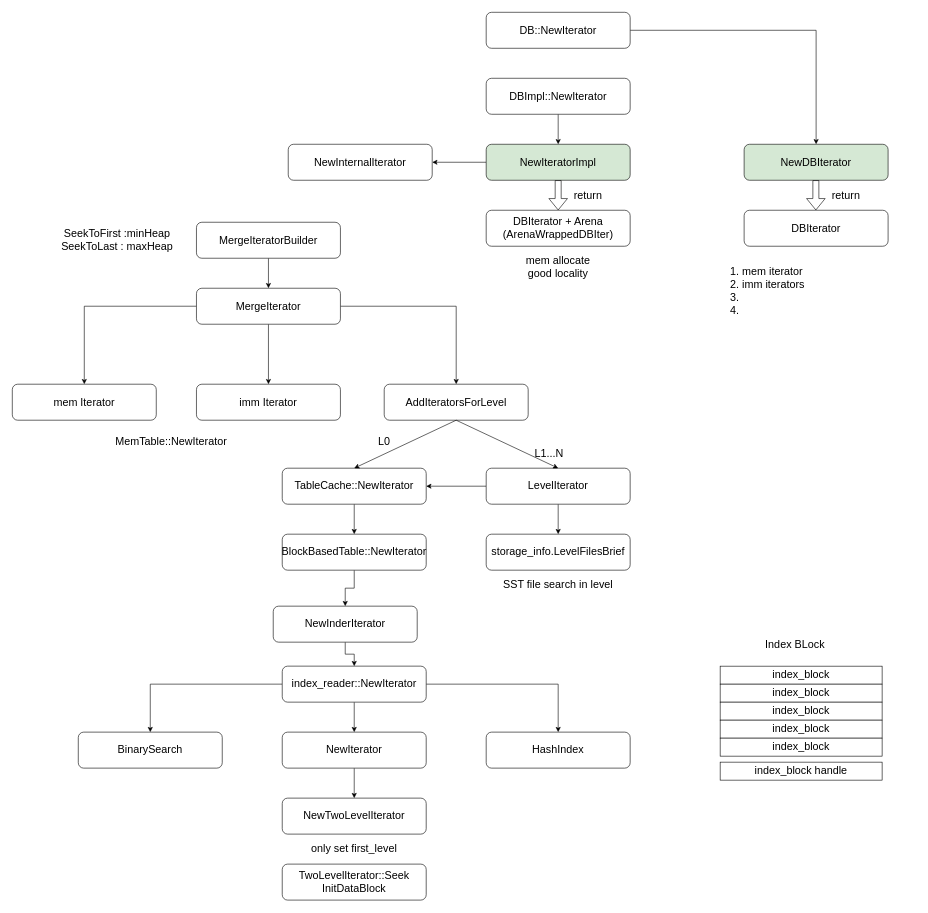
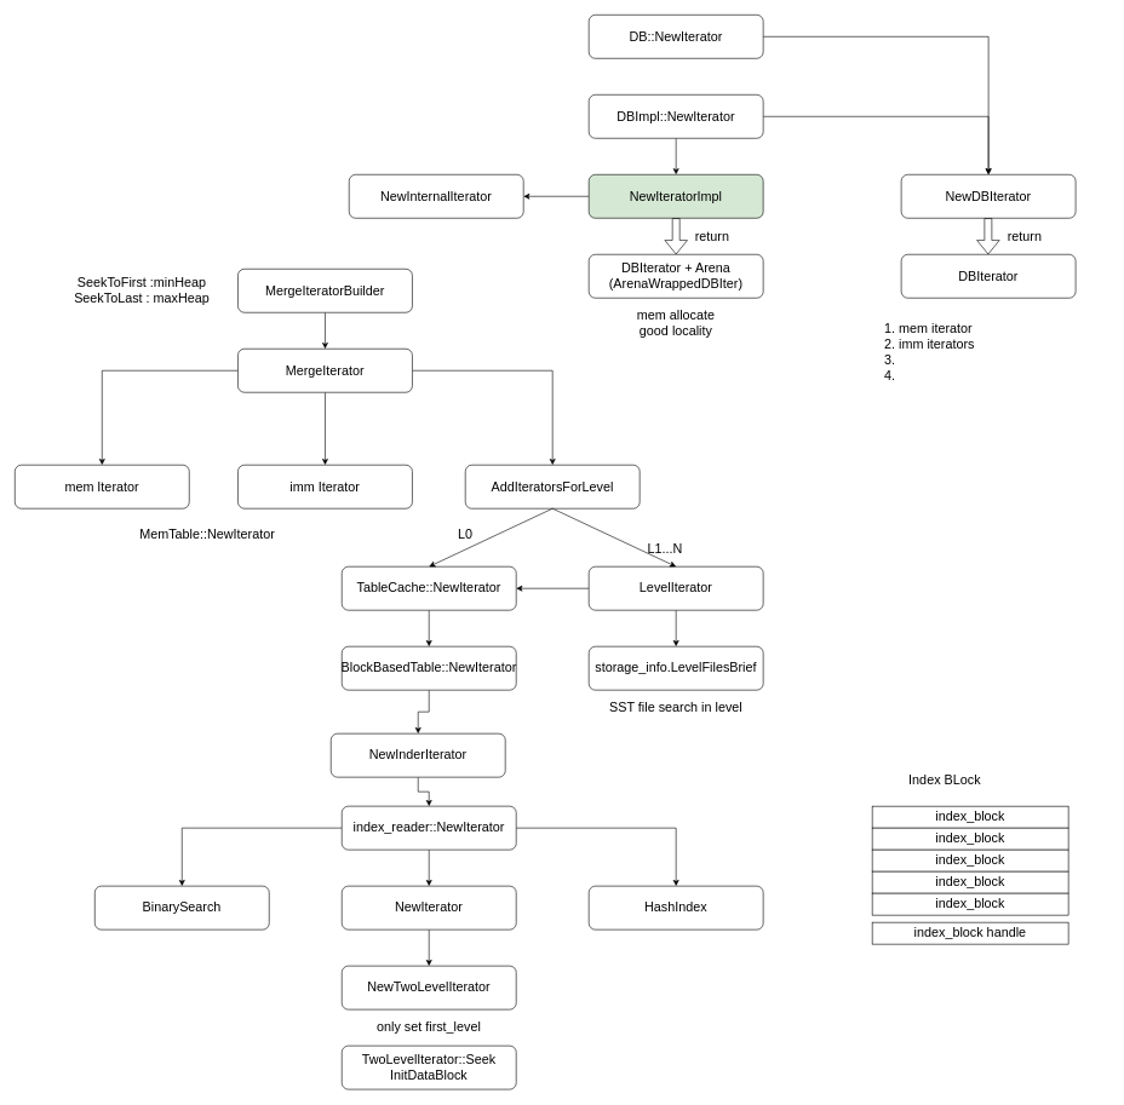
  <mxCell id="0" />
  <mxCell id="1" parent="0" />
  <mxCell id="2" style="edgeStyle=orthogonalEdgeStyle;rounded=0;orthogonalLoop=1;jettySize=auto;html=1;fontSize=18;" edge="1" parent="1" source="3" target="7"><mxGeometry relative="1" as="geometry" /></mxCell>
  <mxCell id="3" value="&lt;font style=&quot;font-size: 18px;&quot;&gt;DB::NewIterator&lt;/font&gt;" style="rounded=1;whiteSpace=wrap;html=1;" vertex="1" parent="1"><mxGeometry x="810" y="20" width="240" height="60" as="geometry" /></mxCell>
+ <mxCell id="4" style="edgeStyle=orthogonalEdgeStyle;rounded=0;orthogonalLoop=1;jettySize=auto;html=1;entryX=0.5;entryY=0;entryDx=0;entryDy=0;fontSize=18;" edge="1" parent="1" source="6" target="7"><mxGeometry relative="1" as="geometry" /></mxCell>
  <mxCell id="5" style="edgeStyle=orthogonalEdgeStyle;rounded=0;orthogonalLoop=1;jettySize=auto;html=1;fontSize=18;" edge="1" parent="1" source="6" target="10"><mxGeometry relative="1" as="geometry" /></mxCell>
  <mxCell id="6" value="&lt;font style=&quot;font-size: 18px;&quot;&gt;DBImpl::NewIterator&lt;/font&gt;" style="rounded=1;whiteSpace=wrap;html=1;" vertex="1" parent="1"><mxGeometry x="810" y="130" width="240" height="60" as="geometry" /></mxCell>
- <mxCell id="7" value="&lt;font style=&quot;font-size: 18px;&quot;&gt;NewDBIterator&lt;/font&gt;" style="rounded=1;whiteSpace=wrap;html=1;fillColor=#d5e8d4;" vertex="1" parent="1"><mxGeometry x="1240" y="240" width="240" height="60" as="geometry" /></mxCell>
+ <mxCell id="7" value="&lt;font style=&quot;font-size: 18px;&quot;&gt;NewDBIterator&lt;/font&gt;" style="rounded=1;whiteSpace=wrap;html=1;" vertex="1" parent="1"><mxGeometry x="1240" y="240" width="240" height="60" as="geometry" /></mxCell>
  <mxCell id="8" value="&lt;font style=&quot;font-size: 18px;&quot;&gt;DBIterator&lt;/font&gt;" style="rounded=1;whiteSpace=wrap;html=1;" vertex="1" parent="1"><mxGeometry x="1240" y="350" width="240" height="60" as="geometry" /></mxCell>
  <mxCell id="9" style="edgeStyle=orthogonalEdgeStyle;rounded=0;orthogonalLoop=1;jettySize=auto;html=1;entryX=1;entryY=0.5;entryDx=0;entryDy=0;fontSize=18;" edge="1" parent="1" source="10" target="17"><mxGeometry relative="1" as="geometry" /></mxCell>
  <mxCell id="10" value="&lt;font style=&quot;font-size: 18px;&quot;&gt;NewIteratorImpl&lt;/font&gt;" style="rounded=1;whiteSpace=wrap;html=1;fillColor=#d5e8d4;" vertex="1" parent="1"><mxGeometry x="810" y="240" width="240" height="60" as="geometry" /></mxCell>
  <mxCell id="11" value="&lt;font style=&quot;font-size: 18px;&quot;&gt;DBIterator + Arena&lt;br&gt;(ArenaWrappedDBIter)&lt;br&gt;&lt;/font&gt;" style="rounded=1;whiteSpace=wrap;html=1;" vertex="1" parent="1"><mxGeometry x="810" y="350" width="240" height="60" as="geometry" /></mxCell>
  <mxCell id="12" value="&lt;ol&gt;&lt;li&gt;mem iterator&lt;/li&gt;&lt;li&gt;imm iterators&lt;/li&gt;&lt;li&gt;&lt;br&gt;&lt;/li&gt;&lt;li&gt;&lt;br&gt;&lt;/li&gt;&lt;/ol&gt;" style="text;strokeColor=none;fillColor=none;html=1;whiteSpace=wrap;verticalAlign=middle;overflow=hidden;fontSize=18;" vertex="1" parent="1"><mxGeometry x="1195" y="420" width="330" height="130" as="geometry" /></mxCell>
  <mxCell id="13" value="" style="shape=flexArrow;endArrow=classic;html=1;rounded=0;fontSize=18;exitX=0.5;exitY=1;exitDx=0;exitDy=0;entryX=0.5;entryY=0;entryDx=0;entryDy=0;" edge="1" parent="1" source="10" target="11"><mxGeometry width="50" height="50" relative="1" as="geometry"><mxPoint x="1050" y="340" as="sourcePoint" /><mxPoint x="1100" y="290" as="targetPoint" /></mxGeometry></mxCell>
  <mxCell id="14" value="" style="shape=flexArrow;endArrow=classic;html=1;rounded=0;fontSize=18;exitX=0.5;exitY=1;exitDx=0;exitDy=0;entryX=0.5;entryY=0;entryDx=0;entryDy=0;" edge="1" parent="1"><mxGeometry width="50" height="50" relative="1" as="geometry"><mxPoint x="1359.58" y="300" as="sourcePoint" /><mxPoint x="1359.58" y="350" as="targetPoint" /></mxGeometry></mxCell>
  <mxCell id="15" value="return" style="text;html=1;strokeColor=none;fillColor=none;align=center;verticalAlign=middle;whiteSpace=wrap;rounded=0;fontSize=18;" vertex="1" parent="1"><mxGeometry x="950" y="310" width="60" height="30" as="geometry" /></mxCell>
  <mxCell id="16" value="return" style="text;html=1;strokeColor=none;fillColor=none;align=center;verticalAlign=middle;whiteSpace=wrap;rounded=0;fontSize=18;" vertex="1" parent="1"><mxGeometry x="1380" y="310" width="60" height="30" as="geometry" /></mxCell>
  <mxCell id="17" value="&lt;font style=&quot;font-size: 18px;&quot;&gt;NewInternalIterator&lt;/font&gt;" style="rounded=1;whiteSpace=wrap;html=1;" vertex="1" parent="1"><mxGeometry x="480" y="240" width="240" height="60" as="geometry" /></mxCell>
  <mxCell id="18" value="mem allocate&lt;br&gt;good locality" style="text;html=1;strokeColor=none;fillColor=none;align=center;verticalAlign=middle;whiteSpace=wrap;rounded=0;fontSize=18;" vertex="1" parent="1"><mxGeometry x="800" y="410" width="260" height="70" as="geometry" /></mxCell>
  <mxCell id="19" style="edgeStyle=orthogonalEdgeStyle;rounded=0;orthogonalLoop=1;jettySize=auto;html=1;fontSize=18;" edge="1" parent="1" source="20" target="24"><mxGeometry relative="1" as="geometry" /></mxCell>
  <mxCell id="20" value="&lt;font style=&quot;font-size: 18px;&quot;&gt;MergeIteratorBuilder&lt;/font&gt;" style="rounded=1;whiteSpace=wrap;html=1;" vertex="1" parent="1"><mxGeometry x="327" y="370" width="240" height="60" as="geometry" /></mxCell>
  <mxCell id="21" style="edgeStyle=orthogonalEdgeStyle;rounded=0;orthogonalLoop=1;jettySize=auto;html=1;entryX=0.5;entryY=0;entryDx=0;entryDy=0;fontSize=18;" edge="1" parent="1" source="24" target="26"><mxGeometry relative="1" as="geometry" /></mxCell>
  <mxCell id="22" style="edgeStyle=orthogonalEdgeStyle;rounded=0;orthogonalLoop=1;jettySize=auto;html=1;entryX=0.5;entryY=0;entryDx=0;entryDy=0;fontSize=18;" edge="1" parent="1" source="24" target="27"><mxGeometry relative="1" as="geometry" /></mxCell>
  <mxCell id="23" style="edgeStyle=orthogonalEdgeStyle;rounded=0;orthogonalLoop=1;jettySize=auto;html=1;fontSize=18;" edge="1" parent="1" source="24" target="28"><mxGeometry relative="1" as="geometry" /></mxCell>
  <mxCell id="24" value="&lt;font style=&quot;font-size: 18px;&quot;&gt;MergeIterator&lt;/font&gt;" style="rounded=1;whiteSpace=wrap;html=1;" vertex="1" parent="1"><mxGeometry x="327" y="480" width="240" height="60" as="geometry" /></mxCell>
  <mxCell id="25" value="SeekToFirst :minHeap&lt;br&gt;SeekToLast : maxHeap" style="text;html=1;strokeColor=none;fillColor=none;align=center;verticalAlign=middle;whiteSpace=wrap;rounded=0;fontSize=18;" vertex="1" parent="1"><mxGeometry x="90" y="338.75" width="210" height="122.5" as="geometry" /></mxCell>
  <mxCell id="26" value="&lt;font style=&quot;font-size: 18px;&quot;&gt;mem Iterator&lt;/font&gt;" style="rounded=1;whiteSpace=wrap;html=1;" vertex="1" parent="1"><mxGeometry x="20" y="640" width="240" height="60" as="geometry" /></mxCell>
  <mxCell id="27" value="&lt;font style=&quot;font-size: 18px;&quot;&gt;imm Iterator&lt;/font&gt;" style="rounded=1;whiteSpace=wrap;html=1;" vertex="1" parent="1"><mxGeometry x="327" y="640" width="240" height="60" as="geometry" /></mxCell>
  <mxCell id="28" value="&lt;font style=&quot;font-size: 18px;&quot;&gt;AddIteratorsForLevel&lt;/font&gt;" style="rounded=1;whiteSpace=wrap;html=1;" vertex="1" parent="1"><mxGeometry x="640" y="640" width="240" height="60" as="geometry" /></mxCell>
  <mxCell id="29" style="edgeStyle=orthogonalEdgeStyle;rounded=0;orthogonalLoop=1;jettySize=auto;html=1;fontSize=18;" edge="1" parent="1" source="30" target="36"><mxGeometry relative="1" as="geometry" /></mxCell>
  <mxCell id="30" value="&lt;span style=&quot;font-size: 18px;&quot;&gt;TableCache::NewIterator&lt;/span&gt;" style="rounded=1;whiteSpace=wrap;html=1;" vertex="1" parent="1"><mxGeometry x="470" y="780" width="240" height="60" as="geometry" /></mxCell>
  <mxCell id="31" style="edgeStyle=orthogonalEdgeStyle;rounded=0;orthogonalLoop=1;jettySize=auto;html=1;fontSize=18;" edge="1" parent="1" source="33" target="30"><mxGeometry relative="1" as="geometry" /></mxCell>
  <mxCell id="32" style="edgeStyle=orthogonalEdgeStyle;rounded=0;orthogonalLoop=1;jettySize=auto;html=1;fontSize=18;" edge="1" parent="1" source="33" target="61"><mxGeometry relative="1" as="geometry" /></mxCell>
  <mxCell id="33" value="&lt;span style=&quot;font-size: 18px;&quot;&gt;LevelIterator&lt;/span&gt;" style="rounded=1;whiteSpace=wrap;html=1;" vertex="1" parent="1"><mxGeometry x="810" y="780" width="240" height="60" as="geometry" /></mxCell>
  <mxCell id="34" value="MemTable::NewIterator" style="text;html=1;strokeColor=none;fillColor=none;align=center;verticalAlign=middle;whiteSpace=wrap;rounded=0;fontSize=18;" vertex="1" parent="1"><mxGeometry x="150" y="720" width="270" height="30" as="geometry" /></mxCell>
  <mxCell id="35" style="edgeStyle=orthogonalEdgeStyle;rounded=0;orthogonalLoop=1;jettySize=auto;html=1;fontSize=18;" edge="1" parent="1" source="36" target="42"><mxGeometry relative="1" as="geometry" /></mxCell>
  <mxCell id="36" value="&lt;span style=&quot;font-size: 18px;&quot;&gt;BlockBasedTable::NewIterator&lt;/span&gt;" style="rounded=1;whiteSpace=wrap;html=1;" vertex="1" parent="1"><mxGeometry x="470" y="890" width="240" height="60" as="geometry" /></mxCell>
  <mxCell id="37" value="" style="endArrow=classic;html=1;rounded=0;fontSize=18;exitX=0.5;exitY=1;exitDx=0;exitDy=0;entryX=0.5;entryY=0;entryDx=0;entryDy=0;" edge="1" parent="1" source="28" target="30"><mxGeometry width="50" height="50" relative="1" as="geometry"><mxPoint x="720" y="1040" as="sourcePoint" /><mxPoint x="770" y="990" as="targetPoint" /></mxGeometry></mxCell>
  <mxCell id="38" value="" style="endArrow=classic;html=1;rounded=0;fontSize=18;exitX=0.5;exitY=1;exitDx=0;exitDy=0;entryX=0.5;entryY=0;entryDx=0;entryDy=0;" edge="1" parent="1" source="28" target="33"><mxGeometry width="50" height="50" relative="1" as="geometry"><mxPoint x="720" y="1040" as="sourcePoint" /><mxPoint x="770" y="990" as="targetPoint" /></mxGeometry></mxCell>
  <mxCell id="39" value="L0" style="text;html=1;strokeColor=none;fillColor=none;align=center;verticalAlign=middle;whiteSpace=wrap;rounded=0;fontSize=18;" vertex="1" parent="1"><mxGeometry x="610" y="720" width="60" height="30" as="geometry" /></mxCell>
  <mxCell id="40" value="L1...N" style="text;html=1;strokeColor=none;fillColor=none;align=center;verticalAlign=middle;whiteSpace=wrap;rounded=0;fontSize=18;" vertex="1" parent="1"><mxGeometry x="885" y="740" width="60" height="30" as="geometry" /></mxCell>
  <mxCell id="41" style="edgeStyle=orthogonalEdgeStyle;rounded=0;orthogonalLoop=1;jettySize=auto;html=1;fontSize=18;" edge="1" parent="1" source="42" target="46"><mxGeometry relative="1" as="geometry" /></mxCell>
  <mxCell id="42" value="&lt;span style=&quot;font-size: 18px;&quot;&gt;NewInderIterator&lt;/span&gt;" style="rounded=1;whiteSpace=wrap;html=1;" vertex="1" parent="1"><mxGeometry x="455" y="1010" width="240" height="60" as="geometry" /></mxCell>
  <mxCell id="43" style="edgeStyle=orthogonalEdgeStyle;rounded=0;orthogonalLoop=1;jettySize=auto;html=1;fontSize=18;" edge="1" parent="1" source="46" target="48"><mxGeometry relative="1" as="geometry" /></mxCell>
  <mxCell id="44" style="edgeStyle=orthogonalEdgeStyle;rounded=0;orthogonalLoop=1;jettySize=auto;html=1;fontSize=18;" edge="1" parent="1" source="46" target="49"><mxGeometry relative="1" as="geometry" /></mxCell>
  <mxCell id="45" style="edgeStyle=orthogonalEdgeStyle;rounded=0;orthogonalLoop=1;jettySize=auto;html=1;entryX=0.5;entryY=0;entryDx=0;entryDy=0;fontSize=18;" edge="1" parent="1" source="46" target="50"><mxGeometry relative="1" as="geometry" /></mxCell>
  <mxCell id="46" value="&lt;span style=&quot;font-size: 18px;&quot;&gt;index_reader::NewIterator&lt;/span&gt;" style="rounded=1;whiteSpace=wrap;html=1;" vertex="1" parent="1"><mxGeometry x="470" y="1110" width="240" height="60" as="geometry" /></mxCell>
  <mxCell id="47" style="edgeStyle=orthogonalEdgeStyle;rounded=0;orthogonalLoop=1;jettySize=auto;html=1;fontSize=18;" edge="1" parent="1" source="48" target="58"><mxGeometry relative="1" as="geometry" /></mxCell>
  <mxCell id="48" value="&lt;span style=&quot;font-size: 18px;&quot;&gt;NewIterator&lt;/span&gt;" style="rounded=1;whiteSpace=wrap;html=1;" vertex="1" parent="1"><mxGeometry x="470" y="1220" width="240" height="60" as="geometry" /></mxCell>
  <mxCell id="49" value="&lt;span style=&quot;font-size: 18px;&quot;&gt;BinarySearch&lt;/span&gt;" style="rounded=1;whiteSpace=wrap;html=1;" vertex="1" parent="1"><mxGeometry x="130" y="1220" width="240" height="60" as="geometry" /></mxCell>
  <mxCell id="50" value="&lt;span style=&quot;font-size: 18px;&quot;&gt;HashIndex&lt;/span&gt;" style="rounded=1;whiteSpace=wrap;html=1;" vertex="1" parent="1"><mxGeometry x="810" y="1220" width="240" height="60" as="geometry" /></mxCell>
  <mxCell id="51" value="index_block" style="rounded=0;whiteSpace=wrap;html=1;fontSize=18;" vertex="1" parent="1"><mxGeometry x="1200" y="1110" width="270" height="30" as="geometry" /></mxCell>
  <mxCell id="52" value="index_block" style="rounded=0;whiteSpace=wrap;html=1;fontSize=18;" vertex="1" parent="1"><mxGeometry x="1200" y="1140" width="270" height="30" as="geometry" /></mxCell>
  <mxCell id="53" value="index_block" style="rounded=0;whiteSpace=wrap;html=1;fontSize=18;" vertex="1" parent="1"><mxGeometry x="1200" y="1170" width="270" height="30" as="geometry" /></mxCell>
  <mxCell id="54" value="index_block" style="rounded=0;whiteSpace=wrap;html=1;fontSize=18;" vertex="1" parent="1"><mxGeometry x="1200" y="1200" width="270" height="30" as="geometry" /></mxCell>
  <mxCell id="55" value="index_block" style="rounded=0;whiteSpace=wrap;html=1;fontSize=18;" vertex="1" parent="1"><mxGeometry x="1200" y="1230" width="270" height="30" as="geometry" /></mxCell>
  <mxCell id="56" value="index_block handle" style="rounded=0;whiteSpace=wrap;html=1;fontSize=18;" vertex="1" parent="1"><mxGeometry x="1200" y="1270" width="270" height="30" as="geometry" /></mxCell>
- <mxCell id="57" value="Index BLock" style="text;html=1;strokeColor=none;fillColor=none;align=center;verticalAlign=middle;whiteSpace=wrap;rounded=0;fontSize=18;" vertex="1" parent="1"><mxGeometry x="1220" y="1060" width="210" height="30" as="geometry" /></mxCell>
+ <mxCell id="57" value="Index BLock" style="text;html=1;strokeColor=none;fillColor=none;align=center;verticalAlign=middle;whiteSpace=wrap;rounded=0;fontSize=18;" vertex="1" parent="1"><mxGeometry x="1195" y="1060" width="210" height="30" as="geometry" /></mxCell>
  <mxCell id="58" value="&lt;span style=&quot;font-size: 18px;&quot;&gt;NewTwoLevelIterator&lt;/span&gt;" style="rounded=1;whiteSpace=wrap;html=1;" vertex="1" parent="1"><mxGeometry x="470" y="1330" width="240" height="60" as="geometry" /></mxCell>
  <mxCell id="59" value="only set first_level" style="text;html=1;strokeColor=none;fillColor=none;align=center;verticalAlign=middle;whiteSpace=wrap;rounded=0;fontSize=18;" vertex="1" parent="1"><mxGeometry x="505" y="1400" width="170" height="30" as="geometry" /></mxCell>
  <mxCell id="60" value="&lt;span style=&quot;font-size: 18px;&quot;&gt;TwoLevelIterator::Seek&lt;br&gt;InitDataBlock&lt;br&gt;&lt;/span&gt;" style="rounded=1;whiteSpace=wrap;html=1;" vertex="1" parent="1"><mxGeometry x="470" y="1440" width="240" height="60" as="geometry" /></mxCell>
  <mxCell id="61" value="&lt;span style=&quot;font-size: 18px;&quot;&gt;storage_info.LevelFilesBrief&lt;/span&gt;" style="rounded=1;whiteSpace=wrap;html=1;" vertex="1" parent="1"><mxGeometry x="810" y="890" width="240" height="60" as="geometry" /></mxCell>
  <mxCell id="62" value="SST file search in level" style="text;html=1;strokeColor=none;fillColor=none;align=center;verticalAlign=middle;whiteSpace=wrap;rounded=0;fontSize=18;" vertex="1" parent="1"><mxGeometry x="805" y="960" width="250" height="30" as="geometry" /></mxCell>
